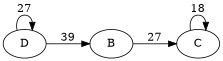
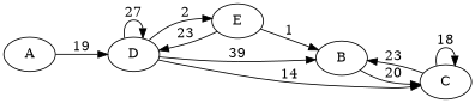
  digraph {
    rankdir=LR
+   A
    D
    B
    C
+   E
+   A -> D [label=19]
    D -> D [label=27]
    D -> B [label=39]
-   B -> C [label=27]
+   D -> C [label=14]
+   D -> E [label=2]
+   B -> C [label=20]
+   C -> B [label=23]
    C -> C [label=18]
+   E -> D [label=23]
+   E -> B [label=1]
  }
